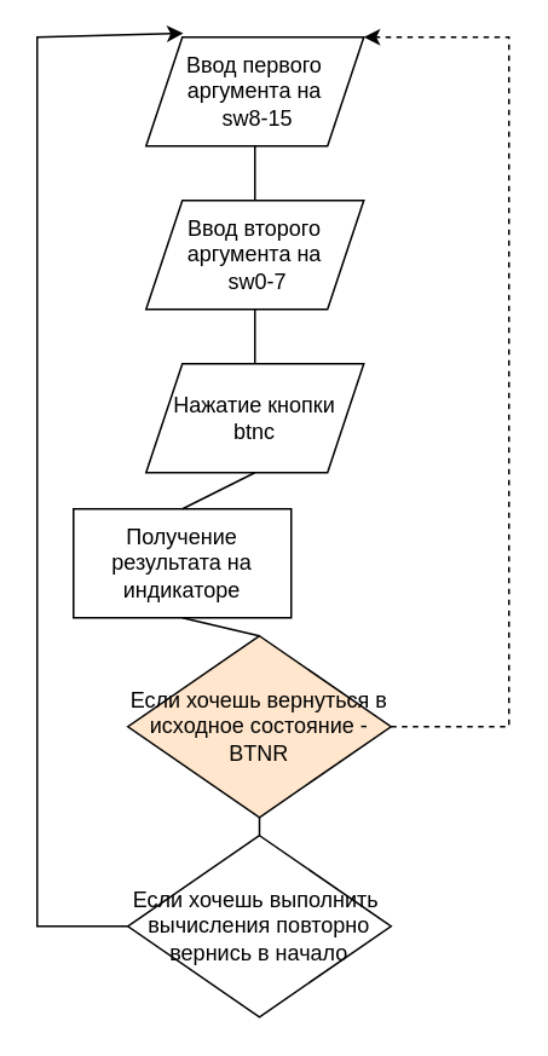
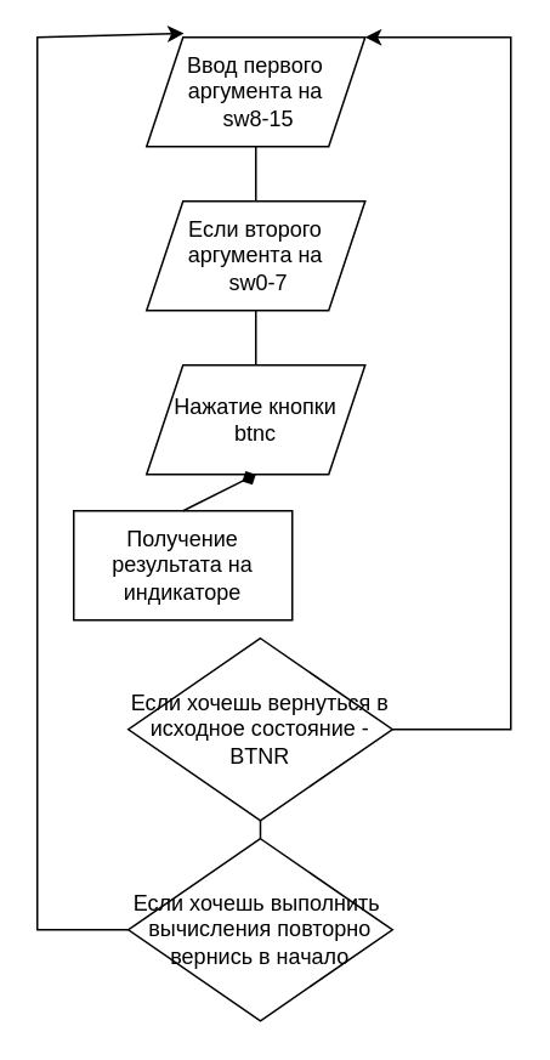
  <mxCell id="0" />
  <mxCell id="1" parent="0" />
  <mxCell id="2" value="Ввод первого аргумента на&lt;br&gt;&amp;nbsp;sw8-15" style="shape=parallelogram;perimeter=parallelogramPerimeter;whiteSpace=wrap;html=1;fixedSize=1;" vertex="1" parent="1"><mxGeometry x="80" y="20" width="120" height="60" as="geometry" /></mxCell>
- <mxCell id="3" value="Ввод второго аргумента на&lt;br&gt;&amp;nbsp;sw0-7" style="shape=parallelogram;perimeter=parallelogramPerimeter;whiteSpace=wrap;html=1;fixedSize=1;" vertex="1" parent="1"><mxGeometry x="80" y="110" width="120" height="60" as="geometry" /></mxCell>
+ <mxCell id="3" value="Если второго аргумента на&lt;br&gt;&amp;nbsp;sw0-7" style="shape=parallelogram;perimeter=parallelogramPerimeter;whiteSpace=wrap;html=1;fixedSize=1;" vertex="1" parent="1"><mxGeometry x="80" y="110" width="120" height="60" as="geometry" /></mxCell>
  <mxCell id="4" value="Нажатие кнопки&lt;br&gt;btnc" style="shape=parallelogram;perimeter=parallelogramPerimeter;whiteSpace=wrap;html=1;fixedSize=1;" vertex="1" parent="1"><mxGeometry x="80" y="200" width="120" height="60" as="geometry" /></mxCell>
  <mxCell id="5" value="Получение результата на индикаторе" style="rounded=0;whiteSpace=wrap;html=1;" vertex="1" parent="1"><mxGeometry x="40" y="280" width="120" height="60" as="geometry" /></mxCell>
- <mxCell id="6" value="Если хочешь вернуться в исходное состояние - BTNR" style="rhombus;whiteSpace=wrap;html=1;fillColor=#ffe6cc;" vertex="1" parent="1"><mxGeometry x="70" y="350" width="145" height="100" as="geometry" /></mxCell>
+ <mxCell id="6" value="Если хочешь вернуться в исходное состояние - BTNR" style="rhombus;whiteSpace=wrap;html=1;" vertex="1" parent="1"><mxGeometry x="70" y="350" width="145" height="100" as="geometry" /></mxCell>
  <mxCell id="7" value="Если хочешь выполнить&amp;nbsp;&lt;br&gt;вычисления повторно&lt;br&gt;вернись в начало&lt;br&gt;" style="rhombus;whiteSpace=wrap;html=1;" vertex="1" parent="1"><mxGeometry x="70" y="460" width="145" height="100" as="geometry" /></mxCell>
  <mxCell id="8" value="" style="endArrow=none;html=1;rounded=0;entryX=0.5;entryY=1;entryDx=0;entryDy=0;" edge="1" parent="1" target="2"><mxGeometry width="50" height="50" relative="1" as="geometry"><mxPoint x="140" y="110" as="sourcePoint" /><mxPoint x="200" y="240" as="targetPoint" /></mxGeometry></mxCell>
  <mxCell id="9" value="" style="endArrow=none;html=1;rounded=0;entryX=0.5;entryY=1;entryDx=0;entryDy=0;exitX=0.5;exitY=0;exitDx=0;exitDy=0;" edge="1" parent="1" source="4" target="3"><mxGeometry width="50" height="50" relative="1" as="geometry"><mxPoint x="150" y="190" as="sourcePoint" /><mxPoint x="200" y="140" as="targetPoint" /></mxGeometry></mxCell>
- <mxCell id="10" value="" style="endArrow=none;html=1;rounded=0;entryX=0.5;entryY=1;entryDx=0;entryDy=0;exitX=0.5;exitY=0;exitDx=0;exitDy=0;" edge="1" parent="1" source="5" target="4"><mxGeometry width="50" height="50" relative="1" as="geometry"><mxPoint x="150" y="280" as="sourcePoint" /><mxPoint x="200" y="230" as="targetPoint" /></mxGeometry></mxCell>
- <mxCell id="11" value="" style="endArrow=none;html=1;rounded=0;entryX=0.5;entryY=1;entryDx=0;entryDy=0;exitX=0.5;exitY=0;exitDx=0;exitDy=0;" edge="1" parent="1" source="6" target="5"><mxGeometry width="50" height="50" relative="1" as="geometry"><mxPoint x="150" y="430" as="sourcePoint" /><mxPoint x="200" y="380" as="targetPoint" /></mxGeometry></mxCell>
+ <mxCell id="10" value="" style="endArrow=diamond;html=1;rounded=0;entryX=0.5;entryY=1;entryDx=0;entryDy=0;exitX=0.5;exitY=0;exitDx=0;exitDy=0;" edge="1" parent="1" source="5" target="4"><mxGeometry width="50" height="50" relative="1" as="geometry"><mxPoint x="150" y="280" as="sourcePoint" /><mxPoint x="200" y="230" as="targetPoint" /></mxGeometry></mxCell>
  <mxCell id="12" value="" style="endArrow=none;html=1;rounded=0;entryX=0.5;entryY=1;entryDx=0;entryDy=0;exitX=0.5;exitY=0;exitDx=0;exitDy=0;" edge="1" parent="1" source="7" target="6"><mxGeometry width="50" height="50" relative="1" as="geometry"><mxPoint x="150" y="430" as="sourcePoint" /><mxPoint x="200" y="380" as="targetPoint" /></mxGeometry></mxCell>
- <mxCell id="13" value="" style="endArrow=classic;html=1;rounded=0;exitX=1;exitY=0.5;exitDx=0;exitDy=0;entryX=1;entryY=0;entryDx=0;entryDy=0;dashed=1;" edge="1" parent="1" source="6" target="2"><mxGeometry width="50" height="50" relative="1" as="geometry"><mxPoint x="-30" y="290" as="sourcePoint" /><mxPoint x="220" y="20" as="targetPoint" /><Array as="points"><mxPoint x="280" y="400" /><mxPoint x="280" y="20" /></Array></mxGeometry></mxCell>
+ <mxCell id="13" value="" style="endArrow=classic;html=1;rounded=0;exitX=1;exitY=0.5;exitDx=0;exitDy=0;entryX=1;entryY=0;entryDx=0;entryDy=0;" edge="1" parent="1" source="6" target="2"><mxGeometry width="50" height="50" relative="1" as="geometry"><mxPoint x="-30" y="290" as="sourcePoint" /><mxPoint x="220" y="20" as="targetPoint" /><Array as="points"><mxPoint x="280" y="400" /><mxPoint x="280" y="20" /></Array></mxGeometry></mxCell>
  <mxCell id="14" value="" style="endArrow=classic;html=1;rounded=0;exitX=0;exitY=0.5;exitDx=0;exitDy=0;entryX=0.171;entryY=-0.035;entryDx=0;entryDy=0;entryPerimeter=0;" edge="1" parent="1" source="7" target="2"><mxGeometry width="50" height="50" relative="1" as="geometry"><mxPoint x="-30" y="290" as="sourcePoint" /><mxPoint x="20" y="30" as="targetPoint" /><Array as="points"><mxPoint x="20" y="510" /><mxPoint x="20" y="20" /></Array></mxGeometry></mxCell>
